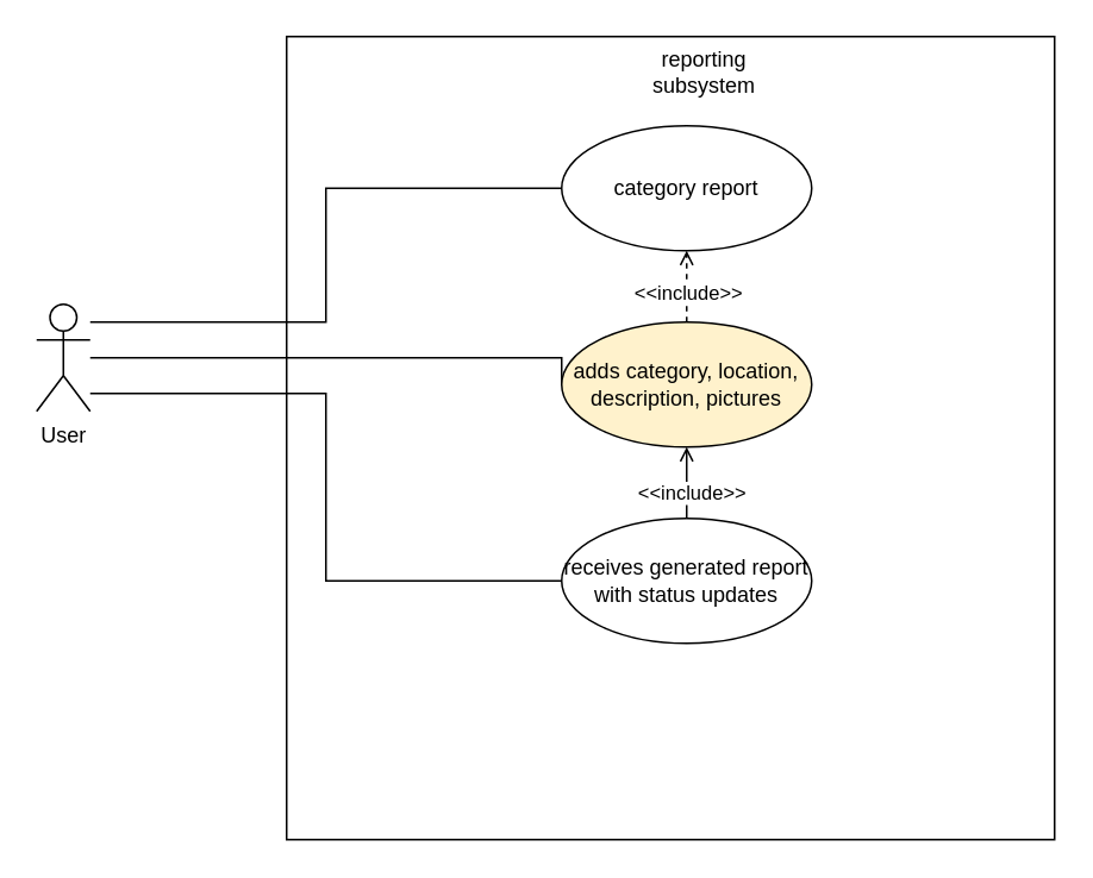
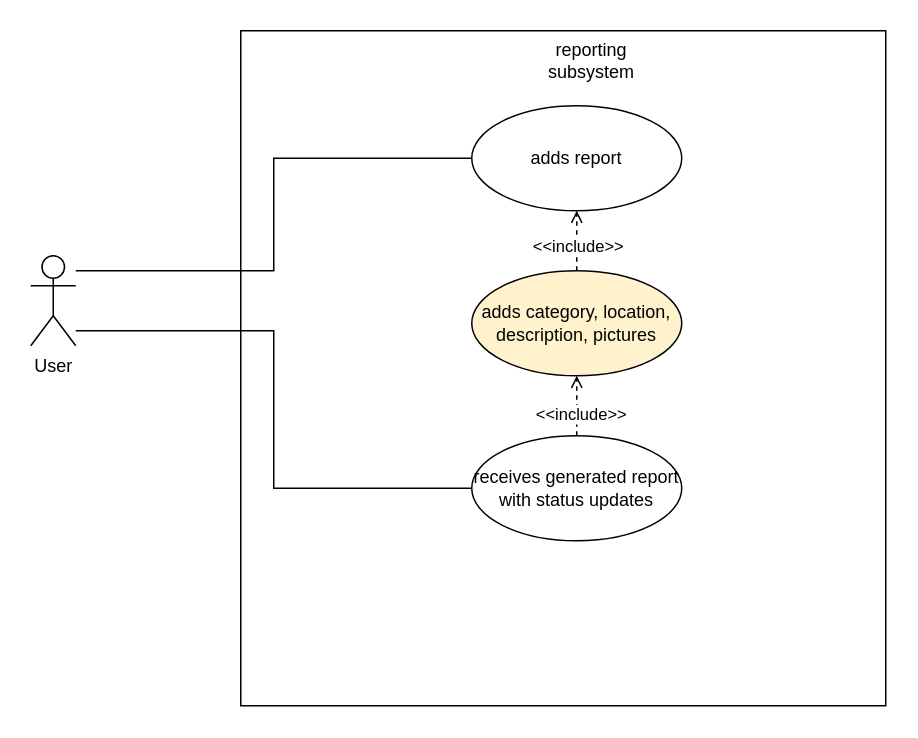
  <mxCell id="0" />
  <mxCell id="1" parent="0" />
  <mxCell id="2" value="" style="rounded=0;whiteSpace=wrap;html=1;" parent="1" vertex="1"><mxGeometry x="160" y="20" width="430" height="450" as="geometry" /></mxCell>
- <mxCell id="3" style="edgeStyle=orthogonalEdgeStyle;rounded=0;orthogonalLoop=1;jettySize=auto;html=1;endArrow=none;startFill=0;entryX=0;entryY=0.5;entryDx=0;entryDy=0;" parent="1" source="6" target="11" edge="1"><mxGeometry relative="1" as="geometry"><Array as="points"><mxPoint x="314" y="200" /></Array></mxGeometry></mxCell>
  <mxCell id="4" style="edgeStyle=orthogonalEdgeStyle;rounded=0;orthogonalLoop=1;jettySize=auto;html=1;entryX=0;entryY=0.5;entryDx=0;entryDy=0;endArrow=none;startFill=0;" parent="1" source="6" target="8" edge="1"><mxGeometry relative="1" as="geometry"><Array as="points"><mxPoint x="182" y="180" /><mxPoint x="182" y="105" /></Array></mxGeometry></mxCell>
  <mxCell id="5" style="edgeStyle=orthogonalEdgeStyle;rounded=0;orthogonalLoop=1;jettySize=auto;html=1;endArrow=none;startFill=0;entryX=0;entryY=0.5;entryDx=0;entryDy=0;" parent="1" source="6" target="14" edge="1"><mxGeometry relative="1" as="geometry"><Array as="points"><mxPoint x="182" y="220" /><mxPoint x="182" y="325" /></Array></mxGeometry></mxCell>
  <mxCell id="6" value="User" style="shape=umlActor;verticalLabelPosition=bottom;verticalAlign=top;html=1;outlineConnect=0;" parent="1" vertex="1"><mxGeometry x="20" y="170" width="30" height="60" as="geometry" /></mxCell>
  <mxCell id="7" value="reporting subsystem" style="text;html=1;align=center;verticalAlign=middle;whiteSpace=wrap;rounded=0;" parent="1" vertex="1"><mxGeometry x="364" y="25" width="60" height="30" as="geometry" /></mxCell>
- <mxCell id="8" value="category report" style="ellipse;whiteSpace=wrap;html=1;" parent="1" vertex="1"><mxGeometry x="314" y="70" width="140" height="70" as="geometry" /></mxCell>
+ <mxCell id="8" value="adds report" style="ellipse;whiteSpace=wrap;html=1;" parent="1" vertex="1"><mxGeometry x="314" y="70" width="140" height="70" as="geometry" /></mxCell>
  <mxCell id="9" value="" style="edgeStyle=orthogonalEdgeStyle;rounded=0;orthogonalLoop=1;jettySize=auto;html=1;dashed=1;endArrow=open;endFill=0;" parent="1" source="11" target="8" edge="1"><mxGeometry relative="1" as="geometry" /></mxCell>
  <mxCell id="10" value="&amp;lt;&amp;lt;include&amp;gt;&amp;gt;" style="edgeLabel;html=1;align=center;verticalAlign=middle;resizable=0;points=[];" parent="9" vertex="1" connectable="0"><mxGeometry x="-0.16" relative="1" as="geometry"><mxPoint as="offset" /></mxGeometry></mxCell>
  <mxCell id="11" value="adds category, location, description, pictures" style="ellipse;whiteSpace=wrap;html=1;fillColor=#fff2cc;" parent="1" vertex="1"><mxGeometry x="314" y="180" width="140" height="70" as="geometry" /></mxCell>
- <mxCell id="12" value="" style="edgeStyle=orthogonalEdgeStyle;rounded=0;orthogonalLoop=1;jettySize=auto;html=1;endArrow=open;endFill=0;dashed=0;" parent="1" source="14" target="11" edge="1"><mxGeometry relative="1" as="geometry" /></mxCell>
+ <mxCell id="12" value="" style="edgeStyle=orthogonalEdgeStyle;rounded=0;orthogonalLoop=1;jettySize=auto;html=1;endArrow=open;endFill=0;dashed=1;" parent="1" source="14" target="11" edge="1"><mxGeometry relative="1" as="geometry" /></mxCell>
  <mxCell id="13" value="&amp;lt;&amp;lt;include&amp;gt;&amp;gt;" style="edgeLabel;html=1;align=center;verticalAlign=middle;resizable=0;points=[];" parent="12" vertex="1" connectable="0"><mxGeometry x="-0.25" y="-2" relative="1" as="geometry"><mxPoint as="offset" /></mxGeometry></mxCell>
  <mxCell id="14" value="receives generated report with status updates" style="ellipse;whiteSpace=wrap;html=1;" parent="1" vertex="1"><mxGeometry x="314" y="290" width="140" height="70" as="geometry" /></mxCell>
